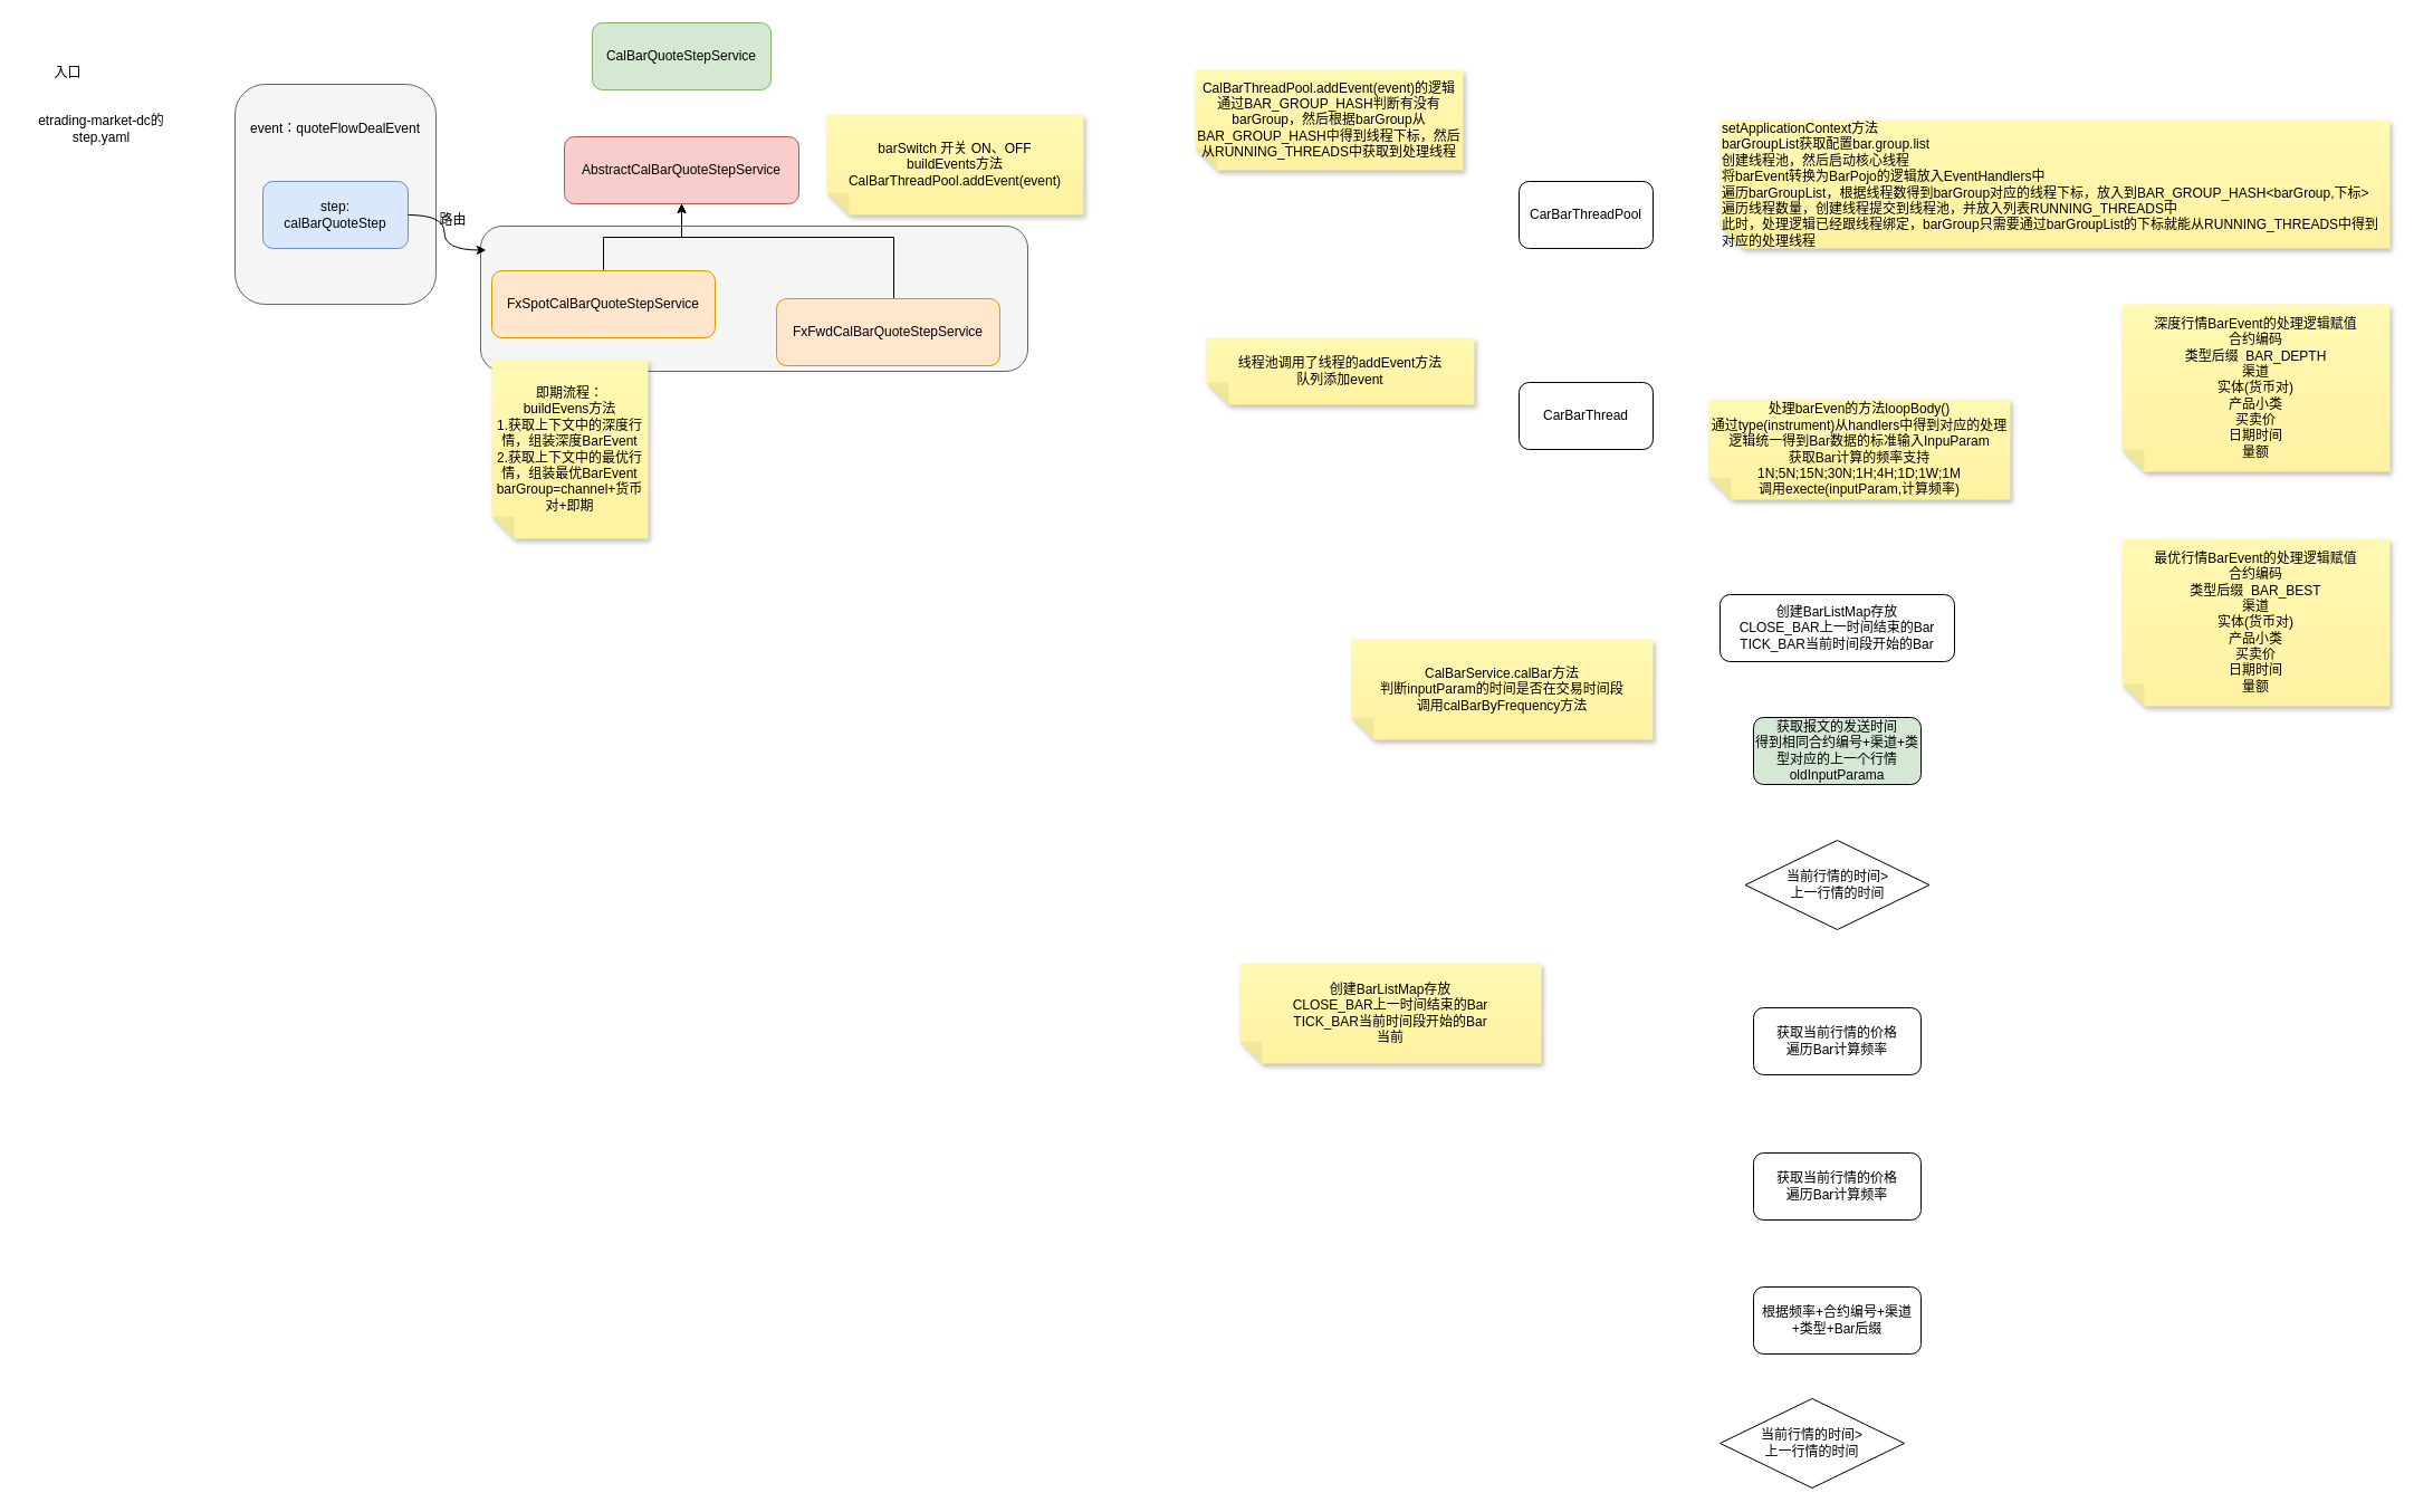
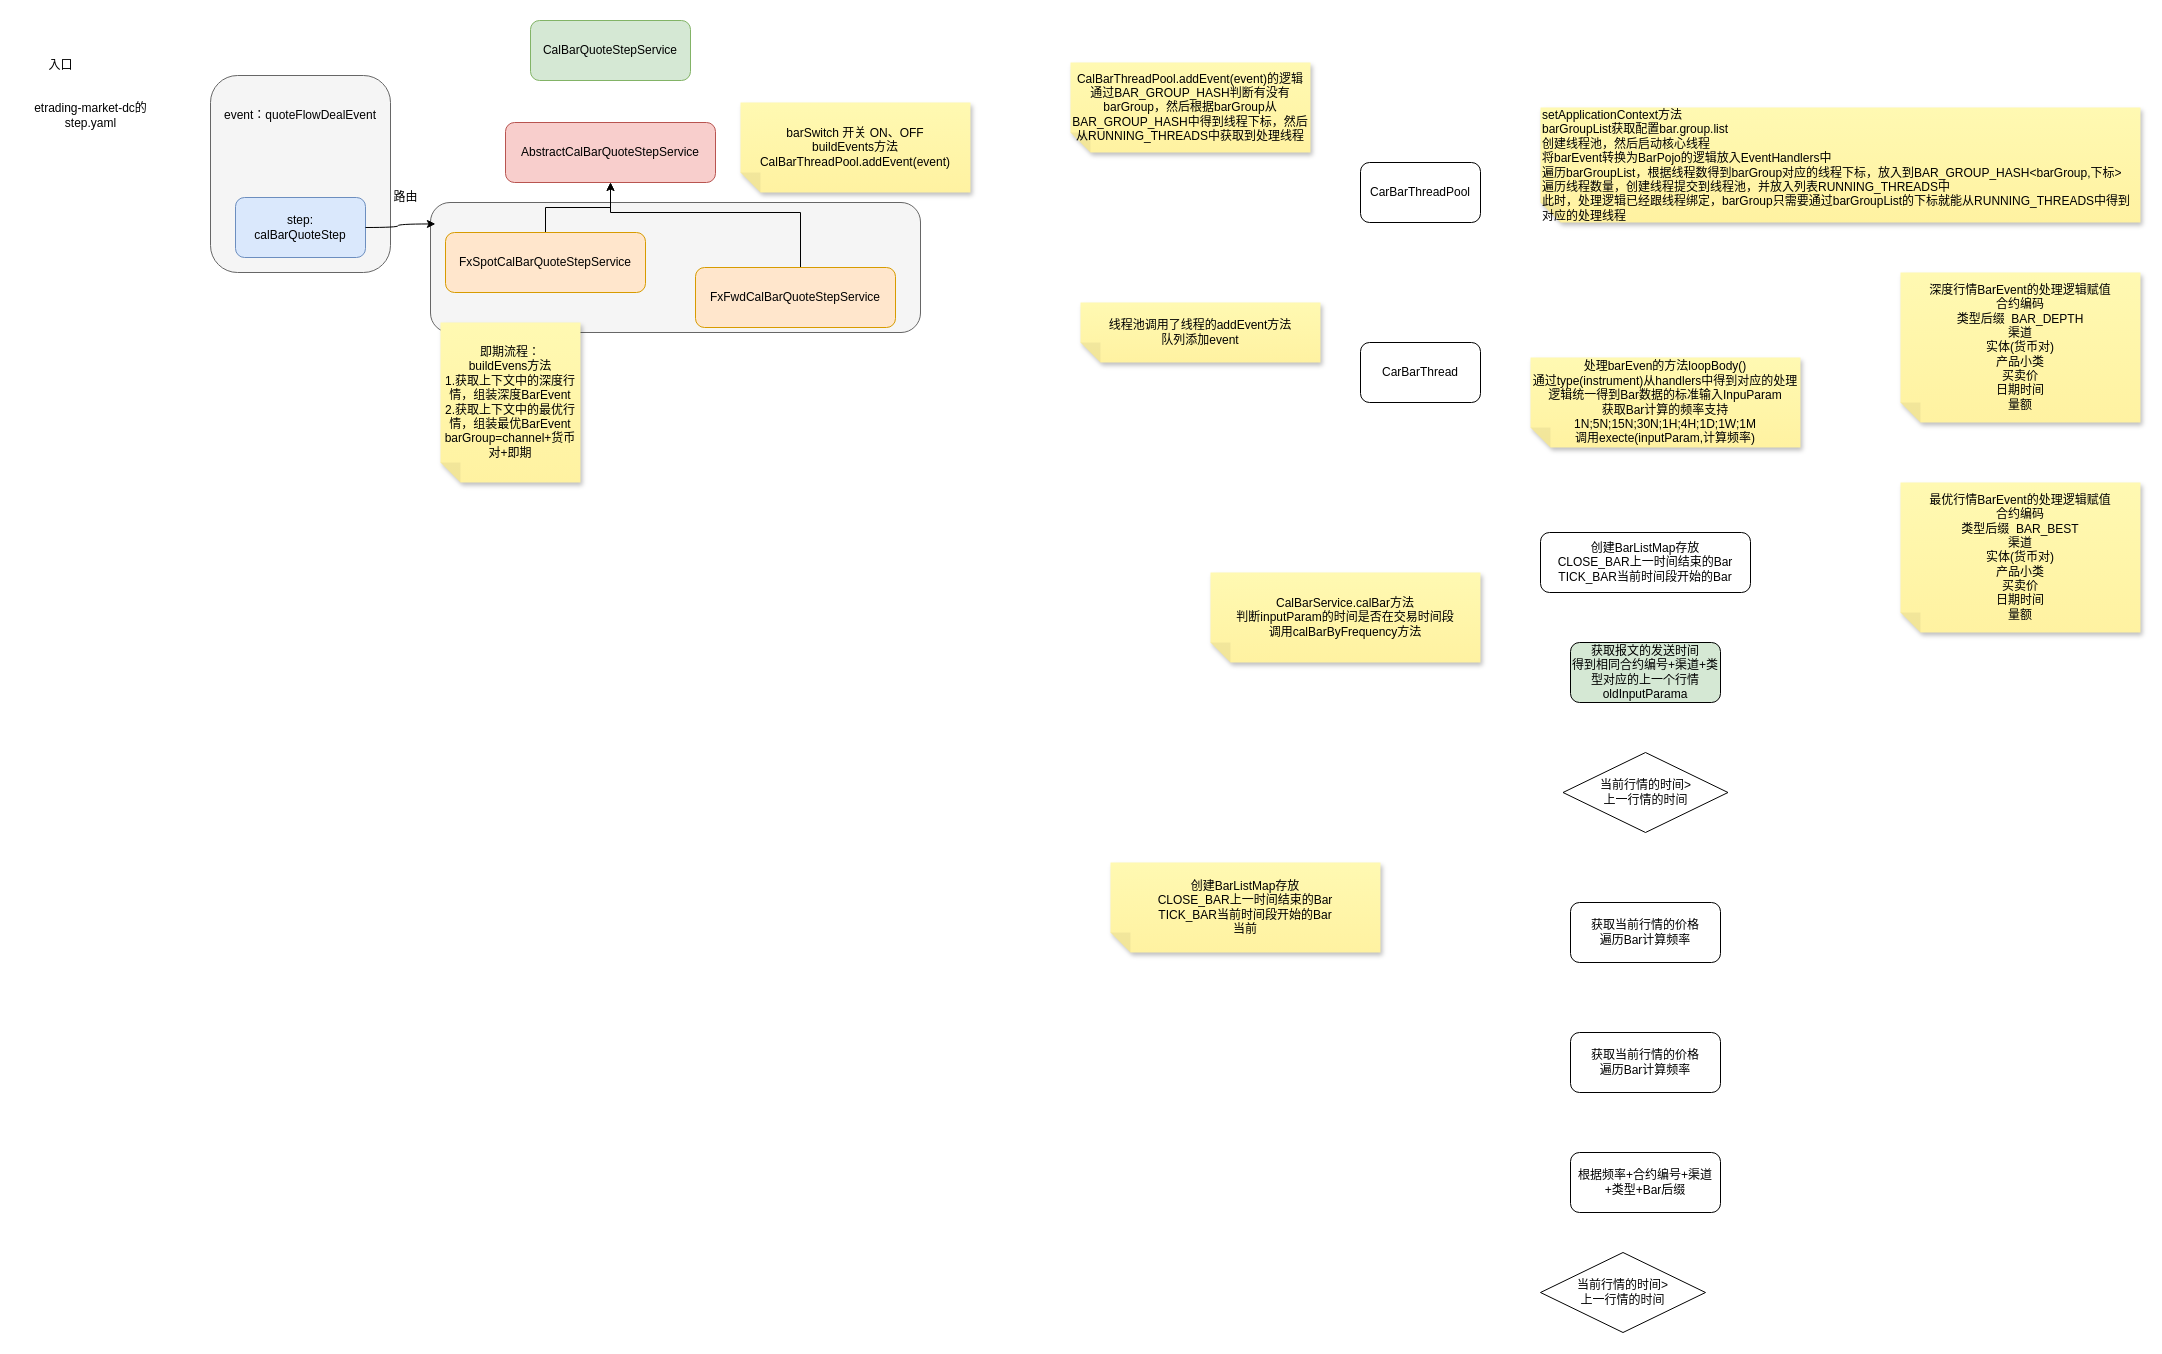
  <mxCell id="0" />
  <mxCell id="1" parent="0" />
  <mxCell id="2" value="" style="rounded=1;whiteSpace=wrap;html=1;fillColor=#f5f5f5;fontColor=#333333;strokeColor=#666666;" vertex="1" parent="1"><mxGeometry x="430" y="202" width="490" height="130" as="geometry" /></mxCell>
  <mxCell id="3" value="入口" style="text;html=1;align=center;verticalAlign=middle;resizable=0;points=[];autosize=1;strokeColor=none;fillColor=none;" vertex="1" parent="1"><mxGeometry x="35" y="50" width="50" height="30" as="geometry" /></mxCell>
  <mxCell id="4" value="etrading-market-dc的&lt;div&gt;step.yaml&lt;/div&gt;" style="text;html=1;align=center;verticalAlign=middle;resizable=0;points=[];autosize=1;strokeColor=none;fillColor=none;" vertex="1" parent="1"><mxGeometry x="20" y="95" width="140" height="40" as="geometry" /></mxCell>
  <mxCell id="5" value="" style="rounded=1;whiteSpace=wrap;html=1;fillColor=#f5f5f5;fontColor=#333333;strokeColor=#666666;" vertex="1" parent="1"><mxGeometry x="210" y="75" width="180" height="197" as="geometry" /></mxCell>
- <mxCell id="6" value="step:&lt;div&gt;calBarQuoteStep&lt;/div&gt;" style="rounded=1;whiteSpace=wrap;html=1;fillColor=#dae8fc;strokeColor=#6c8ebf;" vertex="1" parent="1"><mxGeometry x="235" y="162" width="130" height="60" as="geometry" /></mxCell>
+ <mxCell id="6" value="step:&lt;div&gt;calBarQuoteStep&lt;/div&gt;" style="rounded=1;whiteSpace=wrap;html=1;fillColor=#dae8fc;strokeColor=#6c8ebf;" vertex="1" parent="1"><mxGeometry x="235" y="197" width="130" height="60" as="geometry" /></mxCell>
  <mxCell id="7" value="event：quoteFlowDealEvent" style="text;html=1;align=center;verticalAlign=middle;whiteSpace=wrap;rounded=0;" vertex="1" parent="1"><mxGeometry x="220" y="100" width="160" height="30" as="geometry" /></mxCell>
  <mxCell id="8" value="AbstractCalBarQuoteStepService" style="rounded=1;whiteSpace=wrap;html=1;fillColor=#f8cecc;strokeColor=#b85450;" vertex="1" parent="1"><mxGeometry x="505" y="122" width="210" height="60" as="geometry" /></mxCell>
  <mxCell id="9" value="路由" style="text;html=1;align=center;verticalAlign=middle;resizable=0;points=[];autosize=1;strokeColor=none;fillColor=none;" vertex="1" parent="1"><mxGeometry x="380" y="182" width="50" height="30" as="geometry" /></mxCell>
  <mxCell id="10" value="" style="edgeStyle=orthogonalEdgeStyle;rounded=0;orthogonalLoop=1;jettySize=auto;html=1;" edge="1" parent="1" source="11" target="8"><mxGeometry relative="1" as="geometry" /></mxCell>
- <mxCell id="11" value="FxSpotCalBarQuoteStepService" style="rounded=1;whiteSpace=wrap;html=1;fillColor=#ffe6cc;strokeColor=#d79b00;" vertex="1" parent="1"><mxGeometry x="440" y="242" width="200" height="60" as="geometry" /></mxCell>
- <mxCell id="12" style="edgeStyle=orthogonalEdgeStyle;rounded=0;orthogonalLoop=1;jettySize=auto;html=1;entryX=0.5;entryY=1;entryDx=0;entryDy=0;" edge="1" parent="1" source="13" target="8"><mxGeometry relative="1" as="geometry"><Array as="points"><mxPoint x="800" y="212" /><mxPoint x="610" y="212" /></Array></mxGeometry></mxCell>
+ <mxCell id="11" value="FxSpotCalBarQuoteStepService" style="rounded=1;whiteSpace=wrap;html=1;fillColor=#ffe6cc;strokeColor=#d79b00;" vertex="1" parent="1"><mxGeometry x="445" y="232" width="200" height="60" as="geometry" /></mxCell>
+ <mxCell id="12" style="edgeStyle=orthogonalEdgeStyle;rounded=0;orthogonalLoop=1;jettySize=auto;html=1;entryX=0.5;entryY=1;entryDx=0;entryDy=0;endArrow=open;" edge="1" parent="1" source="13" target="8"><mxGeometry relative="1" as="geometry"><Array as="points"><mxPoint x="800" y="212" /><mxPoint x="610" y="212" /></Array></mxGeometry></mxCell>
  <mxCell id="13" value="FxFwdCalBarQuoteStepService" style="rounded=1;whiteSpace=wrap;html=1;fillColor=#ffe6cc;strokeColor=#d79b00;" vertex="1" parent="1"><mxGeometry x="695" y="267" width="200" height="60" as="geometry" /></mxCell>
  <mxCell id="14" style="edgeStyle=orthogonalEdgeStyle;rounded=0;orthogonalLoop=1;jettySize=auto;html=1;entryX=0.01;entryY=0.165;entryDx=0;entryDy=0;entryPerimeter=0;curved=1;" edge="1" parent="1" source="6" target="2"><mxGeometry relative="1" as="geometry" /></mxCell>
  <mxCell id="15" value="即期流程：&lt;div&gt;buildEvens方法&lt;br&gt;&lt;div&gt;1.获取上下文中的深度行情，组装深度BarEvent&lt;/div&gt;&lt;div&gt;2.获取上下文中的最优行情，组装最优BarEvent&lt;/div&gt;&lt;/div&gt;&lt;div&gt;barGroup=channel+货币对+即期&lt;/div&gt;" style="shape=note;whiteSpace=wrap;html=1;backgroundOutline=1;fontColor=#000000;darkOpacity=0.05;fillColor=#FFF9B2;strokeColor=none;fillStyle=solid;direction=west;gradientDirection=north;gradientColor=#FFF2A1;shadow=1;size=20;pointerEvents=1;" vertex="1" parent="1"><mxGeometry x="440" y="322" width="140" height="160" as="geometry" /></mxCell>
  <mxCell id="16" value="CalBarQuoteStepService" style="rounded=1;whiteSpace=wrap;html=1;fillColor=#d5e8d4;strokeColor=#82b366;" vertex="1" parent="1"><mxGeometry x="530" y="20" width="160" height="60" as="geometry" /></mxCell>
  <mxCell id="17" value="barSwitch&amp;nbsp;开关 ON、OFF&lt;div&gt;buildEvents方法&lt;/div&gt;&lt;div&gt;CalBarThreadPool.addEvent(event)&lt;/div&gt;" style="shape=note;whiteSpace=wrap;html=1;backgroundOutline=1;fontColor=#000000;darkOpacity=0.05;fillColor=#FFF9B2;strokeColor=none;fillStyle=solid;direction=west;gradientDirection=north;gradientColor=#FFF2A1;shadow=1;size=20;pointerEvents=1;" vertex="1" parent="1"><mxGeometry x="740" y="102" width="230" height="90" as="geometry" /></mxCell>
  <mxCell id="18" value="CarBarThreadPool" style="rounded=1;whiteSpace=wrap;html=1;" vertex="1" parent="1"><mxGeometry x="1360" y="162" width="120" height="60" as="geometry" /></mxCell>
  <mxCell id="19" value="setApplicationContext方法&lt;div&gt;barGroupList获取配置bar.group.list&lt;/div&gt;&lt;div&gt;创建线程池，然后启动核心线程&lt;/div&gt;&lt;div&gt;将barEvent转换为BarPojo的逻辑放入EventHandlers中&lt;/div&gt;&lt;div&gt;遍历&lt;span style=&quot;background-color: transparent; color: light-dark(rgb(0, 0, 0), rgb(237, 237, 237));&quot;&gt;barGroupList，&lt;/span&gt;&lt;span style=&quot;background-color: transparent; color: light-dark(rgb(0, 0, 0), rgb(237, 237, 237));&quot;&gt;根据线程数得到barGroup对应的线程下标，放入到BAR_GROUP_HASH&amp;lt;barGroup,下标&amp;gt;&lt;/span&gt;&lt;/div&gt;&lt;div&gt;遍历线程数量，创建线程提交到线程池，并放入列表RUNNING_THREADS中&lt;/div&gt;&lt;div&gt;此时，处理逻辑已经跟线程绑定，&lt;span style=&quot;background-color: transparent; color: light-dark(rgb(0, 0, 0), rgb(237, 237, 237));&quot;&gt;barGroup只需要通过&lt;/span&gt;&lt;span style=&quot;background-color: transparent; color: light-dark(rgb(0, 0, 0), rgb(237, 237, 237));&quot;&gt;barGroupList的下标就能从&lt;/span&gt;&lt;span style=&quot;background-color: transparent; color: light-dark(rgb(0, 0, 0), rgb(237, 237, 237));&quot;&gt;RUNNING_THREADS中得到对应的处理线程&lt;/span&gt;&lt;/div&gt;" style="shape=note;whiteSpace=wrap;html=1;backgroundOutline=1;fontColor=#000000;darkOpacity=0.05;fillColor=#FFF9B2;strokeColor=none;fillStyle=solid;direction=west;gradientDirection=north;gradientColor=#FFF2A1;shadow=1;size=20;pointerEvents=1;align=left;" vertex="1" parent="1"><mxGeometry x="1540" y="107" width="600" height="115" as="geometry" /></mxCell>
  <mxCell id="20" value="CalBarThreadPool.addEvent(event)的逻辑&lt;div&gt;通过&lt;span style=&quot;text-align: left; background-color: transparent; color: light-dark(rgb(0, 0, 0), rgb(237, 237, 237));&quot;&gt;BAR_GROUP_HASH判断有没有barGroup，然后根据barGroup从&lt;/span&gt;&lt;span style=&quot;text-align: left;&quot;&gt;BAR_GROUP_HASH&lt;/span&gt;&lt;span style=&quot;text-align: left; background-color: transparent; color: light-dark(rgb(0, 0, 0), rgb(237, 237, 237));&quot;&gt;中得到线程下标，然后从&lt;/span&gt;&lt;span style=&quot;text-align: left; background-color: transparent; color: light-dark(rgb(0, 0, 0), rgb(237, 237, 237));&quot;&gt;RUNNING_THREADS中获取到处理线程&lt;/span&gt;&lt;/div&gt;" style="shape=note;whiteSpace=wrap;html=1;backgroundOutline=1;fontColor=#000000;darkOpacity=0.05;fillColor=#FFF9B2;strokeColor=none;fillStyle=solid;direction=west;gradientDirection=north;gradientColor=#FFF2A1;shadow=1;size=20;pointerEvents=1;" vertex="1" parent="1"><mxGeometry x="1070" y="62" width="240" height="90" as="geometry" /></mxCell>
  <mxCell id="21" value="线程池调用了线程的addEvent方法&lt;div&gt;队列添加event&lt;/div&gt;" style="shape=note;whiteSpace=wrap;html=1;backgroundOutline=1;fontColor=#000000;darkOpacity=0.05;fillColor=#FFF9B2;strokeColor=none;fillStyle=solid;direction=west;gradientDirection=north;gradientColor=#FFF2A1;shadow=1;size=20;pointerEvents=1;" vertex="1" parent="1"><mxGeometry x="1080" y="302" width="240" height="60" as="geometry" /></mxCell>
  <mxCell id="22" value="CarBarThread" style="rounded=1;whiteSpace=wrap;html=1;" vertex="1" parent="1"><mxGeometry x="1360" y="342" width="120" height="60" as="geometry" /></mxCell>
  <mxCell id="23" value="处理barEven的方法loopBody()&lt;div&gt;通过type(instrument)从handlers中得到对应的处理逻辑统一得到Bar数据的标准输入InpuParam&lt;/div&gt;&lt;div&gt;获取Bar计算的频率支持&lt;/div&gt;&lt;div&gt;1N;5N;15N;30N;1H;4H;1D;1W;1M&lt;/div&gt;&lt;div&gt;调用execte(inputParam,计算频率)&lt;/div&gt;" style="shape=note;whiteSpace=wrap;html=1;backgroundOutline=1;fontColor=#000000;darkOpacity=0.05;fillColor=#FFF9B2;strokeColor=none;fillStyle=solid;direction=west;gradientDirection=north;gradientColor=#FFF2A1;shadow=1;size=20;pointerEvents=1;" vertex="1" parent="1"><mxGeometry x="1530" y="357" width="270" height="90" as="geometry" /></mxCell>
  <mxCell id="24" value="深度行情BarEvent的处理逻辑赋值&lt;div&gt;合约编码&lt;/div&gt;&lt;div&gt;类型后缀&amp;nbsp; BAR_DEPTH&lt;/div&gt;&lt;div&gt;渠道&lt;/div&gt;&lt;div&gt;实体(货币对)&lt;/div&gt;&lt;div&gt;产品小类&lt;/div&gt;&lt;div&gt;买卖价&lt;/div&gt;&lt;div&gt;日期时间&lt;/div&gt;&lt;div&gt;量额&lt;/div&gt;" style="shape=note;whiteSpace=wrap;html=1;backgroundOutline=1;fontColor=#000000;darkOpacity=0.05;fillColor=#FFF9B2;strokeColor=none;fillStyle=solid;direction=west;gradientDirection=north;gradientColor=#FFF2A1;shadow=1;size=20;pointerEvents=1;" vertex="1" parent="1"><mxGeometry x="1900" y="272" width="240" height="150" as="geometry" /></mxCell>
  <mxCell id="25" value="最优行情BarEvent的处理逻辑赋值&lt;div&gt;&lt;div&gt;合约编码&lt;/div&gt;&lt;div&gt;类型后缀&amp;nbsp; BAR_BEST&lt;/div&gt;&lt;div&gt;渠道&lt;/div&gt;&lt;div&gt;实体(货币对)&lt;/div&gt;&lt;div&gt;产品小类&lt;/div&gt;&lt;div&gt;买卖价&lt;/div&gt;&lt;div&gt;日期时间&lt;/div&gt;&lt;div&gt;量额&lt;/div&gt;&lt;/div&gt;" style="shape=note;whiteSpace=wrap;html=1;backgroundOutline=1;fontColor=#000000;darkOpacity=0.05;fillColor=#FFF9B2;strokeColor=none;fillStyle=solid;direction=west;gradientDirection=north;gradientColor=#FFF2A1;shadow=1;size=20;pointerEvents=1;" vertex="1" parent="1"><mxGeometry x="1900" y="482" width="240" height="150" as="geometry" /></mxCell>
  <mxCell id="26" value="创建BarListMap存放&lt;div&gt;CLOSE_BAR上一时间结束的Bar&lt;/div&gt;&lt;div&gt;TICK_BAR当前时间段开始的Bar&lt;/div&gt;" style="rounded=1;whiteSpace=wrap;html=1;" vertex="1" parent="1"><mxGeometry x="1540" y="532" width="210" height="60" as="geometry" /></mxCell>
  <mxCell id="27" value="获取报文的发送时间&lt;div&gt;得到相同合约编号+渠道+类型对应的上一个行情oldInputParama&lt;/div&gt;" style="rounded=1;whiteSpace=wrap;html=1;fillColor=#d5e8d4;" vertex="1" parent="1"><mxGeometry x="1570" y="642" width="150" height="60" as="geometry" /></mxCell>
  <mxCell id="28" value="创建BarListMap存放&lt;div&gt;CLOSE_BAR上一时间结束的Bar&lt;/div&gt;&lt;div&gt;TICK_BAR当前时间段开始的Bar&lt;/div&gt;&lt;div&gt;当前&lt;/div&gt;" style="shape=note;whiteSpace=wrap;html=1;backgroundOutline=1;fontColor=#000000;darkOpacity=0.05;fillColor=#FFF9B2;strokeColor=none;fillStyle=solid;direction=west;gradientDirection=north;gradientColor=#FFF2A1;shadow=1;size=20;pointerEvents=1;" vertex="1" parent="1"><mxGeometry x="1110" y="862" width="270" height="90" as="geometry" /></mxCell>
  <mxCell id="29" value="CalBarService.calBar方法&lt;div&gt;判断inputParam的时间是否在交易时间段&lt;/div&gt;&lt;div&gt;调用calBarByFrequency方法&lt;/div&gt;" style="shape=note;whiteSpace=wrap;html=1;backgroundOutline=1;fontColor=#000000;darkOpacity=0.05;fillColor=#FFF9B2;strokeColor=none;fillStyle=solid;direction=west;gradientDirection=north;gradientColor=#FFF2A1;shadow=1;size=20;pointerEvents=1;" vertex="1" parent="1"><mxGeometry x="1210" y="572" width="270" height="90" as="geometry" /></mxCell>
  <mxCell id="30" value="当前行情的时间&amp;gt;&lt;div&gt;上一行情的时间&lt;/div&gt;" style="rhombus;whiteSpace=wrap;html=1;" vertex="1" parent="1"><mxGeometry x="1562.5" y="752" width="165" height="80" as="geometry" /></mxCell>
  <mxCell id="31" value="获取当前行情的价格&lt;div&gt;遍历Bar计算频率&lt;/div&gt;" style="rounded=1;whiteSpace=wrap;html=1;" vertex="1" parent="1"><mxGeometry x="1570" y="902" width="150" height="60" as="geometry" /></mxCell>
  <mxCell id="32" value="获取当前行情的价格&lt;div&gt;遍历Bar计算频率&lt;/div&gt;" style="rounded=1;whiteSpace=wrap;html=1;" vertex="1" parent="1"><mxGeometry x="1570" y="1032" width="150" height="60" as="geometry" /></mxCell>
  <mxCell id="33" value="当前行情的时间&amp;gt;&lt;div&gt;上一行情的时间&lt;/div&gt;" style="rhombus;whiteSpace=wrap;html=1;" vertex="1" parent="1"><mxGeometry x="1540" y="1252" width="165" height="80" as="geometry" /></mxCell>
  <mxCell id="34" value="根据频率+合约编号+渠道+类型+Bar后缀" style="rounded=1;whiteSpace=wrap;html=1;" vertex="1" parent="1"><mxGeometry x="1570" y="1152" width="150" height="60" as="geometry" /></mxCell>
